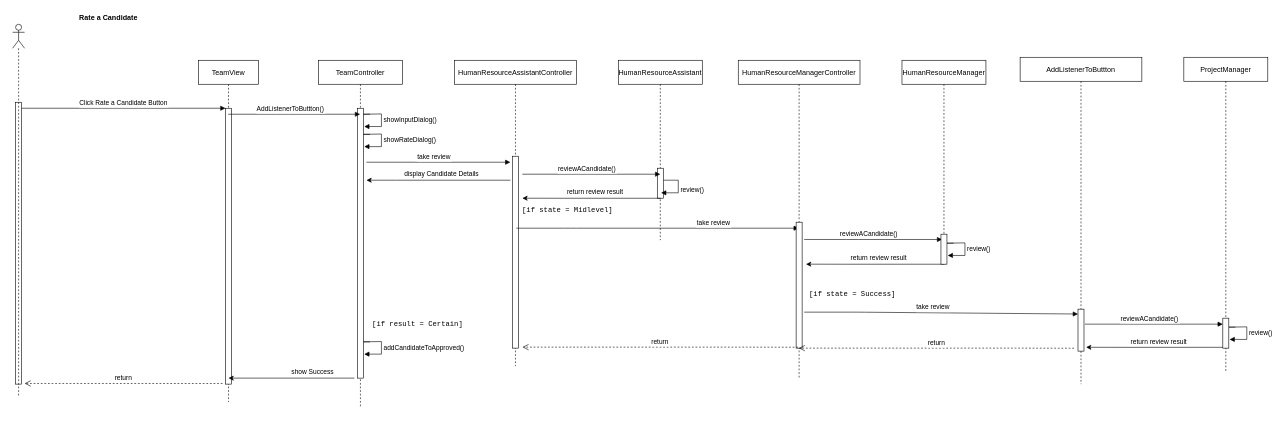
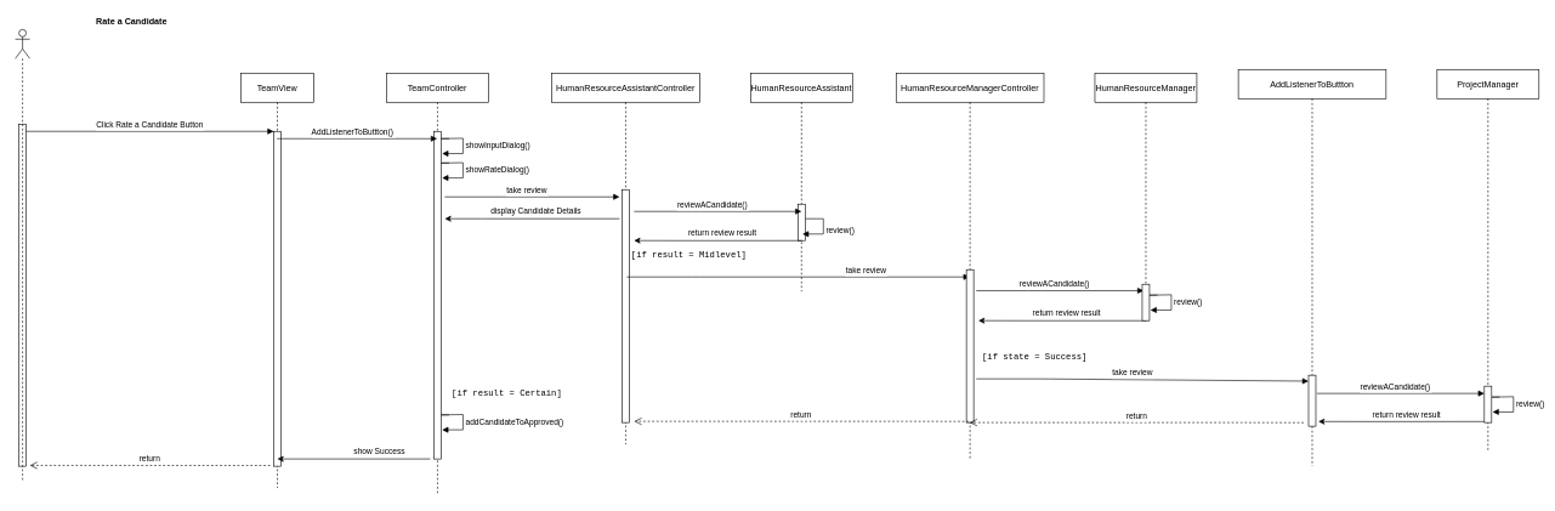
  <mxCell id="0" />
  <mxCell id="1" parent="0" />
  <mxCell id="2" value="" style="points=[];perimeter=orthogonalPerimeter;rounded=0;shadow=0;strokeWidth=1;" vertex="1" parent="1"><mxGeometry x="25" y="170" width="10" height="470" as="geometry" /></mxCell>
  <mxCell id="3" value="TeamView" style="shape=umlLifeline;perimeter=lifelinePerimeter;container=1;collapsible=0;recursiveResize=0;rounded=0;shadow=0;strokeWidth=1;" vertex="1" parent="1"><mxGeometry x="330" y="100" width="100" height="570" as="geometry" /></mxCell>
  <mxCell id="4" value="" style="points=[];perimeter=orthogonalPerimeter;rounded=0;shadow=0;strokeWidth=1;" vertex="1" parent="3"><mxGeometry x="45" y="80" width="10" height="460" as="geometry" /></mxCell>
  <mxCell id="5" value="Click Rate a Candidate Button" style="verticalAlign=bottom;endArrow=block;entryX=0;entryY=0;shadow=0;strokeWidth=1;" edge="1" parent="1" source="2" target="4"><mxGeometry relative="1" as="geometry"><mxPoint x="135" y="180" as="sourcePoint" /><mxPoint as="offset" /></mxGeometry></mxCell>
  <mxCell id="6" value="TeamController" style="shape=umlLifeline;perimeter=lifelinePerimeter;container=1;collapsible=0;recursiveResize=0;rounded=0;shadow=0;strokeWidth=1;" vertex="1" parent="1"><mxGeometry x="530" y="100" width="140" height="580" as="geometry" /></mxCell>
  <mxCell id="7" value="" style="points=[];perimeter=orthogonalPerimeter;rounded=0;shadow=0;strokeWidth=1;" vertex="1" parent="6"><mxGeometry x="65" y="80" width="10" height="450" as="geometry" /></mxCell>
  <mxCell id="8" value="AddListenerToButtton()" style="verticalAlign=bottom;endArrow=block;shadow=0;strokeWidth=1;" edge="1" parent="1" source="3" target="6"><mxGeometry x="-0.058" relative="1" as="geometry"><mxPoint x="380" y="190" as="sourcePoint" /><mxPoint x="550" y="190" as="targetPoint" /><mxPoint as="offset" /><Array as="points"><mxPoint x="470" y="190" /></Array></mxGeometry></mxCell>
  <mxCell id="9" value="" style="shape=umlLifeline;participant=umlActor;perimeter=lifelinePerimeter;whiteSpace=wrap;html=1;container=1;collapsible=0;recursiveResize=0;verticalAlign=top;spacingTop=36;outlineConnect=0;" vertex="1" parent="1"><mxGeometry x="20" y="40" width="20" height="620" as="geometry" /></mxCell>
  <mxCell id="10" value="&lt;b&gt;Rate a Candidate&lt;/b&gt;" style="text;html=1;strokeColor=none;fillColor=none;align=center;verticalAlign=middle;whiteSpace=wrap;rounded=0;" vertex="1" parent="1"><mxGeometry x="80" y="20" width="200" height="20" as="geometry" /></mxCell>
  <mxCell id="11" value="showInputDialog()" style="edgeStyle=orthogonalEdgeStyle;html=1;align=left;spacingLeft=2;endArrow=block;rounded=0;entryX=1.129;entryY=0.775;entryDx=0;entryDy=0;entryPerimeter=0;" edge="1" parent="1"><mxGeometry x="0.114" relative="1" as="geometry"><mxPoint x="616" y="189.99" as="sourcePoint" /><Array as="points"><mxPoint x="605" y="189.49" /><mxPoint x="635" y="189.49" /><mxPoint x="635" y="210.49" /></Array><mxPoint x="606.29" y="210.49" as="targetPoint" /><mxPoint as="offset" /></mxGeometry></mxCell>
  <mxCell id="12" value="showRateDialog()" style="edgeStyle=orthogonalEdgeStyle;html=1;align=left;spacingLeft=2;endArrow=block;rounded=0;entryX=1.129;entryY=0.775;entryDx=0;entryDy=0;entryPerimeter=0;" edge="1" parent="1"><mxGeometry x="0.114" relative="1" as="geometry"><mxPoint x="616" y="223.49" as="sourcePoint" /><Array as="points"><mxPoint x="605" y="224" /><mxPoint x="635" y="223" /><mxPoint x="635" y="244" /></Array><mxPoint x="606.29" y="243.99" as="targetPoint" /><mxPoint as="offset" /></mxGeometry></mxCell>
  <mxCell id="13" value="HumanResourceAssistantController" style="shape=umlLifeline;perimeter=lifelinePerimeter;container=1;collapsible=0;recursiveResize=0;rounded=0;shadow=0;strokeWidth=1;" vertex="1" parent="1"><mxGeometry x="757" y="100" width="203" height="510" as="geometry" /></mxCell>
  <mxCell id="14" value="" style="points=[];perimeter=orthogonalPerimeter;rounded=0;shadow=0;strokeWidth=1;" vertex="1" parent="13"><mxGeometry x="96.5" y="160" width="10" height="320" as="geometry" /></mxCell>
  <mxCell id="15" value="display Candidate Details" style="edgeStyle=orthogonalEdgeStyle;rounded=0;orthogonalLoop=1;jettySize=auto;html=1;entryX=0.924;entryY=0.937;entryDx=0;entryDy=0;entryPerimeter=0;" edge="1" parent="1"><mxGeometry x="-0.043" y="-10" relative="1" as="geometry"><Array as="points"><mxPoint x="660" y="300" /><mxPoint x="660" y="300" /></Array><mxPoint as="offset" /><mxPoint x="850" y="300" as="sourcePoint" /><mxPoint x="610.07" y="300" as="targetPoint" /></mxGeometry></mxCell>
  <mxCell id="16" value="take review" style="verticalAlign=bottom;endArrow=block;shadow=0;strokeWidth=1;" edge="1" parent="1"><mxGeometry x="-0.058" relative="1" as="geometry"><mxPoint x="609.997" y="270" as="sourcePoint" /><mxPoint x="850" y="270" as="targetPoint" /><mxPoint as="offset" /><Array as="points"><mxPoint x="700.33" y="270" /></Array></mxGeometry></mxCell>
  <mxCell id="17" value="HumanResourceAssistant" style="shape=umlLifeline;perimeter=lifelinePerimeter;container=1;collapsible=0;recursiveResize=0;rounded=0;shadow=0;strokeWidth=1;" vertex="1" parent="1"><mxGeometry x="1030" y="100" width="140" height="300" as="geometry" /></mxCell>
  <mxCell id="18" value="" style="points=[];perimeter=orthogonalPerimeter;rounded=0;shadow=0;strokeWidth=1;" vertex="1" parent="17"><mxGeometry x="65" y="180" width="10" height="50" as="geometry" /></mxCell>
  <mxCell id="19" value="reviewACandidate()" style="verticalAlign=bottom;endArrow=block;shadow=0;strokeWidth=1;" edge="1" parent="1"><mxGeometry x="-0.058" relative="1" as="geometry"><mxPoint x="870" y="290" as="sourcePoint" /><mxPoint x="1100" y="290" as="targetPoint" /><mxPoint as="offset" /><Array as="points"><mxPoint x="950.33" y="290" /></Array></mxGeometry></mxCell>
  <mxCell id="20" value="review()" style="edgeStyle=orthogonalEdgeStyle;html=1;align=left;spacingLeft=2;endArrow=block;rounded=0;entryX=1.129;entryY=0.775;entryDx=0;entryDy=0;entryPerimeter=0;exitX=1.047;exitY=0.4;exitDx=0;exitDy=0;exitPerimeter=0;" edge="1" parent="1" source="18"><mxGeometry x="0.114" relative="1" as="geometry"><mxPoint x="1111" y="300.49" as="sourcePoint" /><Array as="points"><mxPoint x="1130" y="300" /><mxPoint x="1130" y="321" /></Array><mxPoint x="1101.29" y="320.99" as="targetPoint" /><mxPoint as="offset" /></mxGeometry></mxCell>
  <mxCell id="21" value="return review result" style="edgeStyle=orthogonalEdgeStyle;rounded=0;orthogonalLoop=1;jettySize=auto;html=1;" edge="1" parent="1"><mxGeometry x="-0.043" y="-10" relative="1" as="geometry"><Array as="points"><mxPoint x="939.93" y="330" /><mxPoint x="939.93" y="330" /></Array><mxPoint as="offset" /><mxPoint x="1100.76" y="330.08" as="sourcePoint" /><mxPoint x="870" y="330" as="targetPoint" /></mxGeometry></mxCell>
  <mxCell id="22" value="take review" style="verticalAlign=bottom;endArrow=block;shadow=0;strokeWidth=1;" edge="1" parent="1" target="24"><mxGeometry x="0.401" relative="1" as="geometry"><mxPoint x="859.997" y="380" as="sourcePoint" /><mxPoint x="1100" y="380" as="targetPoint" /><mxPoint x="-1" as="offset" /><Array as="points"><mxPoint x="950.33" y="380" /></Array></mxGeometry></mxCell>
- <mxCell id="23" value="&lt;font face=&quot;Courier New&quot;&gt;[if state = Midlevel]&lt;/font&gt;" style="text;html=1;align=center;verticalAlign=middle;resizable=0;points=[];autosize=1;strokeColor=none;" vertex="1" parent="1"><mxGeometry x="860" y="340" width="170" height="20" as="geometry" /></mxCell>
+ <mxCell id="23" value="&lt;font face=&quot;Courier New&quot;&gt;[if result = Midlevel]&lt;/font&gt;" style="text;html=1;align=center;verticalAlign=middle;resizable=0;points=[];autosize=1;strokeColor=none;" vertex="1" parent="1"><mxGeometry x="860" y="340" width="170" height="20" as="geometry" /></mxCell>
  <mxCell id="24" value="HumanResourceManagerController" style="shape=umlLifeline;perimeter=lifelinePerimeter;container=1;collapsible=0;recursiveResize=0;rounded=0;shadow=0;strokeWidth=1;" vertex="1" parent="1"><mxGeometry x="1230" y="100" width="203" height="530" as="geometry" /></mxCell>
  <mxCell id="25" value="" style="points=[];perimeter=orthogonalPerimeter;rounded=0;shadow=0;strokeWidth=1;" vertex="1" parent="24"><mxGeometry x="96.5" y="270" width="10" height="210" as="geometry" /></mxCell>
  <mxCell id="26" value="HumanResourceManager" style="shape=umlLifeline;perimeter=lifelinePerimeter;container=1;collapsible=0;recursiveResize=0;rounded=0;shadow=0;strokeWidth=1;" vertex="1" parent="1"><mxGeometry x="1503" y="100" width="140" height="300" as="geometry" /></mxCell>
  <mxCell id="27" value="reviewACandidate()" style="verticalAlign=bottom;endArrow=block;shadow=0;strokeWidth=1;" edge="1" parent="1"><mxGeometry x="-0.058" relative="1" as="geometry"><mxPoint x="1340" y="398.82" as="sourcePoint" /><mxPoint x="1570" y="398.82" as="targetPoint" /><mxPoint as="offset" /><Array as="points"><mxPoint x="1420.33" y="398.82" /></Array></mxGeometry></mxCell>
  <mxCell id="28" value="review()" style="edgeStyle=orthogonalEdgeStyle;html=1;align=left;spacingLeft=2;endArrow=block;rounded=0;entryX=1.129;entryY=0.775;entryDx=0;entryDy=0;entryPerimeter=0;" edge="1" parent="1"><mxGeometry x="0.114" relative="1" as="geometry"><mxPoint x="1589" y="404.96" as="sourcePoint" /><Array as="points"><mxPoint x="1578" y="405.47" /><mxPoint x="1608" y="404.47" /><mxPoint x="1608" y="425.47" /></Array><mxPoint x="1579.29" y="425.46" as="targetPoint" /><mxPoint as="offset" /></mxGeometry></mxCell>
  <mxCell id="29" value="return review result" style="edgeStyle=orthogonalEdgeStyle;rounded=0;orthogonalLoop=1;jettySize=auto;html=1;" edge="1" parent="1"><mxGeometry x="-0.043" y="-10" relative="1" as="geometry"><Array as="points"><mxPoint x="1412.93" y="440" /><mxPoint x="1412.93" y="440" /></Array><mxPoint as="offset" /><mxPoint x="1573.76" y="440.08" as="sourcePoint" /><mxPoint x="1343" y="440" as="targetPoint" /></mxGeometry></mxCell>
  <mxCell id="30" value="take review" style="verticalAlign=bottom;endArrow=block;shadow=0;strokeWidth=1;entryX=0.002;entryY=0.116;entryDx=0;entryDy=0;entryPerimeter=0;" edge="1" parent="1" target="34"><mxGeometry x="-0.058" relative="1" as="geometry"><mxPoint x="1339.997" y="520" as="sourcePoint" /><mxPoint x="1580" y="520" as="targetPoint" /><mxPoint as="offset" /><Array as="points"><mxPoint x="1430.33" y="520" /></Array></mxGeometry></mxCell>
  <mxCell id="31" value="&lt;font face=&quot;Courier New&quot;&gt;[if state = Success]&lt;/font&gt;" style="text;html=1;align=center;verticalAlign=middle;resizable=0;points=[];autosize=1;strokeColor=none;" vertex="1" parent="1"><mxGeometry x="1330" y="480" width="180" height="20" as="geometry" /></mxCell>
  <mxCell id="32" value="" style="points=[];perimeter=orthogonalPerimeter;rounded=0;shadow=0;strokeWidth=1;" vertex="1" parent="1"><mxGeometry x="1568" y="390" width="10" height="50" as="geometry" /></mxCell>
  <mxCell id="33" value="AddListenerToButtton" style="shape=umlLifeline;perimeter=lifelinePerimeter;container=1;collapsible=0;recursiveResize=0;rounded=0;shadow=0;strokeWidth=1;" vertex="1" parent="1"><mxGeometry x="1700" y="95" width="203" height="545" as="geometry" /></mxCell>
  <mxCell id="34" value="" style="points=[];perimeter=orthogonalPerimeter;rounded=0;shadow=0;strokeWidth=1;" vertex="1" parent="33"><mxGeometry x="96.5" y="420" width="10" height="70" as="geometry" /></mxCell>
  <mxCell id="35" value="ProjectManager" style="shape=umlLifeline;perimeter=lifelinePerimeter;container=1;collapsible=0;recursiveResize=0;rounded=0;shadow=0;strokeWidth=1;" vertex="1" parent="1"><mxGeometry x="1973" y="95" width="140" height="525" as="geometry" /></mxCell>
  <mxCell id="36" value="reviewACandidate()" style="verticalAlign=bottom;endArrow=block;shadow=0;strokeWidth=1;" edge="1" parent="1"><mxGeometry x="-0.058" relative="1" as="geometry"><mxPoint x="1808" y="540" as="sourcePoint" /><mxPoint x="2038" y="540" as="targetPoint" /><mxPoint as="offset" /><Array as="points"><mxPoint x="1888.33" y="540" /></Array></mxGeometry></mxCell>
  <mxCell id="37" value="review()" style="edgeStyle=orthogonalEdgeStyle;html=1;align=left;spacingLeft=2;endArrow=block;rounded=0;entryX=1.129;entryY=0.775;entryDx=0;entryDy=0;entryPerimeter=0;" edge="1" parent="1"><mxGeometry x="0.114" relative="1" as="geometry"><mxPoint x="2059" y="544.96" as="sourcePoint" /><Array as="points"><mxPoint x="2048" y="545.47" /><mxPoint x="2078" y="544.47" /><mxPoint x="2078" y="565.47" /></Array><mxPoint x="2049.29" y="565.46" as="targetPoint" /><mxPoint as="offset" /></mxGeometry></mxCell>
  <mxCell id="38" value="return review result" style="edgeStyle=orthogonalEdgeStyle;rounded=0;orthogonalLoop=1;jettySize=auto;html=1;" edge="1" parent="1"><mxGeometry x="-0.043" y="-10" relative="1" as="geometry"><Array as="points"><mxPoint x="1879.93" y="578.57" /><mxPoint x="1879.93" y="578.57" /></Array><mxPoint as="offset" /><mxPoint x="2040.76" y="578.65" as="sourcePoint" /><mxPoint x="1810" y="578.57" as="targetPoint" /></mxGeometry></mxCell>
  <mxCell id="39" value="&lt;font face=&quot;Courier New&quot;&gt;[if result = Certain]&lt;/font&gt;" style="text;html=1;align=center;verticalAlign=middle;resizable=0;points=[];autosize=1;strokeColor=none;" vertex="1" parent="1"><mxGeometry x="615" y="530" width="160" height="20" as="geometry" /></mxCell>
  <mxCell id="40" value="" style="points=[];perimeter=orthogonalPerimeter;rounded=0;shadow=0;strokeWidth=1;" vertex="1" parent="1"><mxGeometry x="2038" y="530" width="10" height="50" as="geometry" /></mxCell>
  <mxCell id="41" value="return" style="verticalAlign=bottom;endArrow=open;dashed=1;endSize=8;exitX=-0.014;exitY=0.751;shadow=0;strokeWidth=1;exitDx=0;exitDy=0;exitPerimeter=0;" edge="1" parent="1" target="24"><mxGeometry relative="1" as="geometry"><mxPoint x="1450" y="580" as="targetPoint" /><Array as="points"><mxPoint x="1695" y="580" /></Array><mxPoint x="1789.86" y="580.16" as="sourcePoint" /></mxGeometry></mxCell>
  <mxCell id="42" value="return" style="verticalAlign=bottom;endArrow=open;dashed=1;endSize=8;exitX=-0.014;exitY=0.751;shadow=0;strokeWidth=1;exitDx=0;exitDy=0;exitPerimeter=0;" edge="1" parent="1"><mxGeometry relative="1" as="geometry"><mxPoint x="870.233" y="578.33" as="targetPoint" /><Array as="points"><mxPoint x="1234.9" y="578.33" /></Array><mxPoint x="1329.76" y="578.49" as="sourcePoint" /></mxGeometry></mxCell>
  <mxCell id="43" value="addCandidateToApproved()" style="edgeStyle=orthogonalEdgeStyle;html=1;align=left;spacingLeft=2;endArrow=block;rounded=0;entryX=1.129;entryY=0.775;entryDx=0;entryDy=0;entryPerimeter=0;" edge="1" parent="1"><mxGeometry x="0.114" relative="1" as="geometry"><mxPoint x="616" y="569.49" as="sourcePoint" /><Array as="points"><mxPoint x="605" y="570" /><mxPoint x="635" y="569" /><mxPoint x="635" y="590" /></Array><mxPoint x="606.29" y="589.99" as="targetPoint" /><mxPoint as="offset" /></mxGeometry></mxCell>
  <mxCell id="44" value="show Success" style="edgeStyle=orthogonalEdgeStyle;rounded=0;orthogonalLoop=1;jettySize=auto;html=1;entryX=0.924;entryY=0.937;entryDx=0;entryDy=0;entryPerimeter=0;" edge="1" parent="1"><mxGeometry x="-0.333" y="-10" relative="1" as="geometry"><Array as="points"><mxPoint x="429.93" y="630" /><mxPoint x="429.93" y="630" /></Array><mxPoint as="offset" /><mxPoint x="590" y="630" as="sourcePoint" /><mxPoint x="380" y="630" as="targetPoint" /></mxGeometry></mxCell>
  <mxCell id="45" value="return" style="verticalAlign=bottom;endArrow=open;dashed=1;endSize=8;shadow=0;strokeWidth=1;" edge="1" parent="1"><mxGeometry relative="1" as="geometry"><mxPoint x="40.003" y="638.9" as="targetPoint" /><Array as="points" /><mxPoint x="370" y="639" as="sourcePoint" /></mxGeometry></mxCell>
